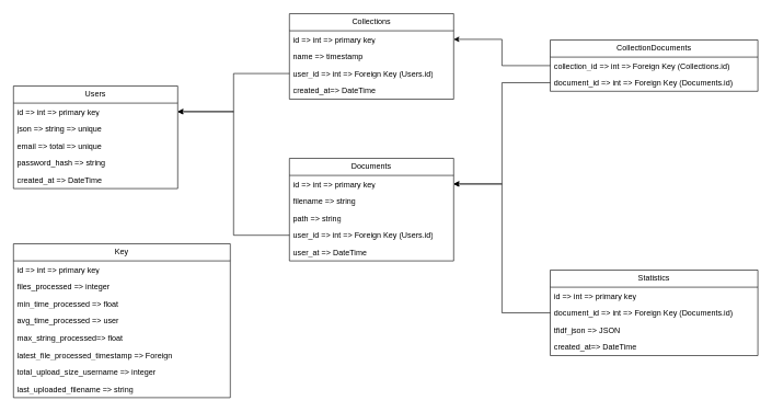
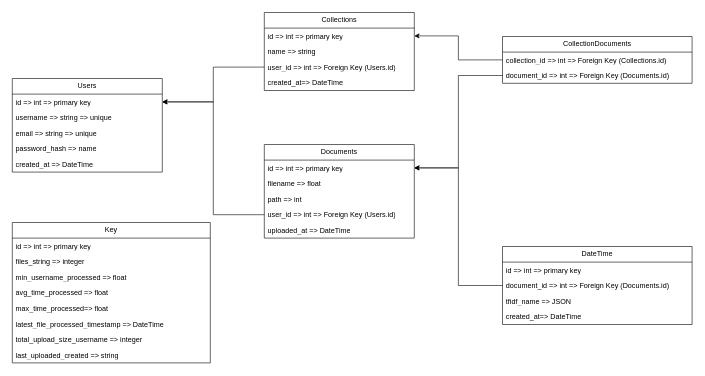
  <mxCell id="0" />
  <mxCell id="1" parent="0" />
  <mxCell id="2" value="Users" style="swimlane;fontStyle=0;childLayout=stackLayout;horizontal=1;startSize=26;fillColor=none;horizontalStack=0;resizeParent=1;resizeParentMax=0;resizeLast=0;collapsible=1;marginBottom=0;whiteSpace=wrap;html=1;" parent="1" vertex="1"><mxGeometry x="20" y="130" width="250" height="156" as="geometry" /></mxCell>
  <mxCell id="3" value="id =&amp;gt; int =&amp;gt; primary key" style="text;strokeColor=none;fillColor=none;align=left;verticalAlign=top;spacingLeft=4;spacingRight=4;overflow=hidden;rotatable=0;points=[[0,0.5],[1,0.5]];portConstraint=eastwest;whiteSpace=wrap;html=1;" parent="2" vertex="1"><mxGeometry y="26" width="250" height="26" as="geometry" /></mxCell>
- <mxCell id="4" value="json =&amp;gt; string =&amp;gt; unique" style="text;strokeColor=none;fillColor=none;align=left;verticalAlign=top;spacingLeft=4;spacingRight=4;overflow=hidden;rotatable=0;points=[[0,0.5],[1,0.5]];portConstraint=eastwest;whiteSpace=wrap;html=1;" parent="2" vertex="1"><mxGeometry y="52" width="250" height="26" as="geometry" /></mxCell>
- <mxCell id="5" value="email =&amp;gt; total =&amp;gt; unique" style="text;strokeColor=none;fillColor=none;align=left;verticalAlign=top;spacingLeft=4;spacingRight=4;overflow=hidden;rotatable=0;points=[[0,0.5],[1,0.5]];portConstraint=eastwest;whiteSpace=wrap;html=1;" parent="2" vertex="1"><mxGeometry y="78" width="250" height="26" as="geometry" /></mxCell>
- <mxCell id="6" value="password_hash =&amp;gt; string" style="text;strokeColor=none;fillColor=none;align=left;verticalAlign=top;spacingLeft=4;spacingRight=4;overflow=hidden;rotatable=0;points=[[0,0.5],[1,0.5]];portConstraint=eastwest;whiteSpace=wrap;html=1;" parent="2" vertex="1"><mxGeometry y="104" width="250" height="26" as="geometry" /></mxCell>
+ <mxCell id="4" value="username =&amp;gt; string =&amp;gt; unique" style="text;strokeColor=none;fillColor=none;align=left;verticalAlign=top;spacingLeft=4;spacingRight=4;overflow=hidden;rotatable=0;points=[[0,0.5],[1,0.5]];portConstraint=eastwest;whiteSpace=wrap;html=1;" parent="2" vertex="1"><mxGeometry y="52" width="250" height="26" as="geometry" /></mxCell>
+ <mxCell id="5" value="email =&amp;gt; string =&amp;gt; unique" style="text;strokeColor=none;fillColor=none;align=left;verticalAlign=top;spacingLeft=4;spacingRight=4;overflow=hidden;rotatable=0;points=[[0,0.5],[1,0.5]];portConstraint=eastwest;whiteSpace=wrap;html=1;" parent="2" vertex="1"><mxGeometry y="78" width="250" height="26" as="geometry" /></mxCell>
+ <mxCell id="6" value="password_hash =&amp;gt; name" style="text;strokeColor=none;fillColor=none;align=left;verticalAlign=top;spacingLeft=4;spacingRight=4;overflow=hidden;rotatable=0;points=[[0,0.5],[1,0.5]];portConstraint=eastwest;whiteSpace=wrap;html=1;" parent="2" vertex="1"><mxGeometry y="104" width="250" height="26" as="geometry" /></mxCell>
  <mxCell id="7" value="created_at =&amp;gt; DateTime" style="text;strokeColor=none;fillColor=none;align=left;verticalAlign=top;spacingLeft=4;spacingRight=4;overflow=hidden;rotatable=0;points=[[0,0.5],[1,0.5]];portConstraint=eastwest;whiteSpace=wrap;html=1;" parent="2" vertex="1"><mxGeometry y="130" width="250" height="26" as="geometry" /></mxCell>
  <mxCell id="8" value="Documents" style="swimlane;fontStyle=0;childLayout=stackLayout;horizontal=1;startSize=26;fillColor=none;horizontalStack=0;resizeParent=1;resizeParentMax=0;resizeLast=0;collapsible=1;marginBottom=0;whiteSpace=wrap;html=1;" parent="1" vertex="1"><mxGeometry x="440" y="240" width="250" height="156" as="geometry" /></mxCell>
  <mxCell id="9" value="id =&amp;gt; int =&amp;gt; primary key" style="text;strokeColor=none;fillColor=none;align=left;verticalAlign=top;spacingLeft=4;spacingRight=4;overflow=hidden;rotatable=0;points=[[0,0.5],[1,0.5]];portConstraint=eastwest;whiteSpace=wrap;html=1;" parent="8" vertex="1"><mxGeometry y="26" width="250" height="26" as="geometry" /></mxCell>
- <mxCell id="10" value="filename =&amp;gt; string" style="text;strokeColor=none;fillColor=none;align=left;verticalAlign=top;spacingLeft=4;spacingRight=4;overflow=hidden;rotatable=0;points=[[0,0.5],[1,0.5]];portConstraint=eastwest;whiteSpace=wrap;html=1;" parent="8" vertex="1"><mxGeometry y="52" width="250" height="26" as="geometry" /></mxCell>
- <mxCell id="11" value="path =&amp;gt; string" style="text;strokeColor=none;fillColor=none;align=left;verticalAlign=top;spacingLeft=4;spacingRight=4;overflow=hidden;rotatable=0;points=[[0,0.5],[1,0.5]];portConstraint=eastwest;whiteSpace=wrap;html=1;" parent="8" vertex="1"><mxGeometry y="78" width="250" height="26" as="geometry" /></mxCell>
+ <mxCell id="10" value="filename =&amp;gt; float" style="text;strokeColor=none;fillColor=none;align=left;verticalAlign=top;spacingLeft=4;spacingRight=4;overflow=hidden;rotatable=0;points=[[0,0.5],[1,0.5]];portConstraint=eastwest;whiteSpace=wrap;html=1;" parent="8" vertex="1"><mxGeometry y="52" width="250" height="26" as="geometry" /></mxCell>
+ <mxCell id="11" value="path =&amp;gt; int" style="text;strokeColor=none;fillColor=none;align=left;verticalAlign=top;spacingLeft=4;spacingRight=4;overflow=hidden;rotatable=0;points=[[0,0.5],[1,0.5]];portConstraint=eastwest;whiteSpace=wrap;html=1;" parent="8" vertex="1"><mxGeometry y="78" width="250" height="26" as="geometry" /></mxCell>
  <mxCell id="12" value="user_id =&amp;gt; int =&amp;gt; Foreign Key (Users.id)" style="text;strokeColor=none;fillColor=none;align=left;verticalAlign=top;spacingLeft=4;spacingRight=4;overflow=hidden;rotatable=0;points=[[0,0.5],[1,0.5]];portConstraint=eastwest;whiteSpace=wrap;html=1;" parent="8" vertex="1"><mxGeometry y="104" width="250" height="26" as="geometry" /></mxCell>
- <mxCell id="13" value="user_at =&amp;gt; DateTime" style="text;strokeColor=none;fillColor=none;align=left;verticalAlign=top;spacingLeft=4;spacingRight=4;overflow=hidden;rotatable=0;points=[[0,0.5],[1,0.5]];portConstraint=eastwest;whiteSpace=wrap;html=1;" parent="8" vertex="1"><mxGeometry y="130" width="250" height="26" as="geometry" /></mxCell>
+ <mxCell id="13" value="uploaded_at =&amp;gt; DateTime" style="text;strokeColor=none;fillColor=none;align=left;verticalAlign=top;spacingLeft=4;spacingRight=4;overflow=hidden;rotatable=0;points=[[0,0.5],[1,0.5]];portConstraint=eastwest;whiteSpace=wrap;html=1;" parent="8" vertex="1"><mxGeometry y="130" width="250" height="26" as="geometry" /></mxCell>
  <mxCell id="14" value="Collections" style="swimlane;fontStyle=0;childLayout=stackLayout;horizontal=1;startSize=26;fillColor=none;horizontalStack=0;resizeParent=1;resizeParentMax=0;resizeLast=0;collapsible=1;marginBottom=0;whiteSpace=wrap;html=1;" parent="1" vertex="1"><mxGeometry x="440" y="20" width="250" height="130" as="geometry" /></mxCell>
  <mxCell id="15" value="id =&amp;gt; int =&amp;gt; primary key" style="text;strokeColor=none;fillColor=none;align=left;verticalAlign=top;spacingLeft=4;spacingRight=4;overflow=hidden;rotatable=0;points=[[0,0.5],[1,0.5]];portConstraint=eastwest;whiteSpace=wrap;html=1;" parent="14" vertex="1"><mxGeometry y="26" width="250" height="26" as="geometry" /></mxCell>
- <mxCell id="16" value="name =&amp;gt; timestamp" style="text;strokeColor=none;fillColor=none;align=left;verticalAlign=top;spacingLeft=4;spacingRight=4;overflow=hidden;rotatable=0;points=[[0,0.5],[1,0.5]];portConstraint=eastwest;whiteSpace=wrap;html=1;" parent="14" vertex="1"><mxGeometry y="52" width="250" height="26" as="geometry" /></mxCell>
+ <mxCell id="16" value="name =&amp;gt; string" style="text;strokeColor=none;fillColor=none;align=left;verticalAlign=top;spacingLeft=4;spacingRight=4;overflow=hidden;rotatable=0;points=[[0,0.5],[1,0.5]];portConstraint=eastwest;whiteSpace=wrap;html=1;" parent="14" vertex="1"><mxGeometry y="52" width="250" height="26" as="geometry" /></mxCell>
  <mxCell id="17" value="user_id =&amp;gt; int =&amp;gt; Foreign Key (Users.id)" style="text;strokeColor=none;fillColor=none;align=left;verticalAlign=top;spacingLeft=4;spacingRight=4;overflow=hidden;rotatable=0;points=[[0,0.5],[1,0.5]];portConstraint=eastwest;whiteSpace=wrap;html=1;" parent="14" vertex="1"><mxGeometry y="78" width="250" height="26" as="geometry" /></mxCell>
  <mxCell id="18" value="created_at=&amp;gt; DateTime" style="text;strokeColor=none;fillColor=none;align=left;verticalAlign=top;spacingLeft=4;spacingRight=4;overflow=hidden;rotatable=0;points=[[0,0.5],[1,0.5]];portConstraint=eastwest;whiteSpace=wrap;html=1;" parent="14" vertex="1"><mxGeometry y="104" width="250" height="26" as="geometry" /></mxCell>
- <mxCell id="19" value="Statistics" style="swimlane;fontStyle=0;childLayout=stackLayout;horizontal=1;startSize=26;fillColor=none;horizontalStack=0;resizeParent=1;resizeParentMax=0;resizeLast=0;collapsible=1;marginBottom=0;whiteSpace=wrap;html=1;" parent="1" vertex="1"><mxGeometry x="837" y="410" width="316" height="130" as="geometry" /></mxCell>
+ <mxCell id="19" value="DateTime" style="swimlane;fontStyle=0;childLayout=stackLayout;horizontal=1;startSize=26;fillColor=none;horizontalStack=0;resizeParent=1;resizeParentMax=0;resizeLast=0;collapsible=1;marginBottom=0;whiteSpace=wrap;html=1;" parent="1" vertex="1"><mxGeometry x="837" y="410" width="316" height="130" as="geometry" /></mxCell>
  <mxCell id="20" value="id =&amp;gt; int =&amp;gt; primary key" style="text;strokeColor=none;fillColor=none;align=left;verticalAlign=top;spacingLeft=4;spacingRight=4;overflow=hidden;rotatable=0;points=[[0,0.5],[1,0.5]];portConstraint=eastwest;whiteSpace=wrap;html=1;" parent="19" vertex="1"><mxGeometry y="26" width="316" height="26" as="geometry" /></mxCell>
  <mxCell id="21" value="document_id =&amp;gt; int =&amp;gt; Foreign Key (Documents.id)" style="text;strokeColor=none;fillColor=none;align=left;verticalAlign=top;spacingLeft=4;spacingRight=4;overflow=hidden;rotatable=0;points=[[0,0.5],[1,0.5]];portConstraint=eastwest;whiteSpace=wrap;html=1;" parent="19" vertex="1"><mxGeometry y="52" width="316" height="26" as="geometry" /></mxCell>
- <mxCell id="22" value="tfidf_json =&amp;gt; JSON" style="text;strokeColor=none;fillColor=none;align=left;verticalAlign=top;spacingLeft=4;spacingRight=4;overflow=hidden;rotatable=0;points=[[0,0.5],[1,0.5]];portConstraint=eastwest;whiteSpace=wrap;html=1;" parent="19" vertex="1"><mxGeometry y="78" width="316" height="26" as="geometry" /></mxCell>
+ <mxCell id="22" value="tfidf_name =&amp;gt; JSON" style="text;strokeColor=none;fillColor=none;align=left;verticalAlign=top;spacingLeft=4;spacingRight=4;overflow=hidden;rotatable=0;points=[[0,0.5],[1,0.5]];portConstraint=eastwest;whiteSpace=wrap;html=1;" parent="19" vertex="1"><mxGeometry y="78" width="316" height="26" as="geometry" /></mxCell>
  <mxCell id="23" value="created_at=&amp;gt; DateTime" style="text;strokeColor=none;fillColor=none;align=left;verticalAlign=top;spacingLeft=4;spacingRight=4;overflow=hidden;rotatable=0;points=[[0,0.5],[1,0.5]];portConstraint=eastwest;whiteSpace=wrap;html=1;" parent="19" vertex="1"><mxGeometry y="104" width="316" height="26" as="geometry" /></mxCell>
  <mxCell id="24" style="edgeStyle=orthogonalEdgeStyle;rounded=0;orthogonalLoop=1;jettySize=auto;html=1;entryX=1;entryY=0.5;entryDx=0;entryDy=0;" parent="1" source="25" target="15" edge="1"><mxGeometry relative="1" as="geometry" /></mxCell>
  <mxCell id="25" value="CollectionDocuments" style="swimlane;fontStyle=0;childLayout=stackLayout;horizontal=1;startSize=26;fillColor=none;horizontalStack=0;resizeParent=1;resizeParentMax=0;resizeLast=0;collapsible=1;marginBottom=0;whiteSpace=wrap;html=1;" parent="1" vertex="1"><mxGeometry x="837" y="60" width="316" height="78" as="geometry" /></mxCell>
  <mxCell id="26" value="collection_id =&amp;gt; int =&amp;gt; Foreign Key (Collections.id)" style="text;strokeColor=none;fillColor=none;align=left;verticalAlign=top;spacingLeft=4;spacingRight=4;overflow=hidden;rotatable=0;points=[[0,0.5],[1,0.5]];portConstraint=eastwest;whiteSpace=wrap;html=1;" parent="25" vertex="1"><mxGeometry y="26" width="316" height="26" as="geometry" /></mxCell>
  <mxCell id="27" value="document_id =&amp;gt; int =&amp;gt; Foreign Key (Documents.id)" style="text;strokeColor=none;fillColor=none;align=left;verticalAlign=top;spacingLeft=4;spacingRight=4;overflow=hidden;rotatable=0;points=[[0,0.5],[1,0.5]];portConstraint=eastwest;whiteSpace=wrap;html=1;" parent="25" vertex="1"><mxGeometry y="52" width="316" height="26" as="geometry" /></mxCell>
  <mxCell id="28" style="edgeStyle=orthogonalEdgeStyle;rounded=0;orthogonalLoop=1;jettySize=auto;html=1;entryX=1;entryY=0.5;entryDx=0;entryDy=0;" parent="1" source="17" target="3" edge="1"><mxGeometry relative="1" as="geometry" /></mxCell>
  <mxCell id="29" style="edgeStyle=orthogonalEdgeStyle;rounded=0;orthogonalLoop=1;jettySize=auto;html=1;entryX=1;entryY=0.5;entryDx=0;entryDy=0;" parent="1" source="12" target="3" edge="1"><mxGeometry relative="1" as="geometry" /></mxCell>
  <mxCell id="30" style="edgeStyle=orthogonalEdgeStyle;rounded=0;orthogonalLoop=1;jettySize=auto;html=1;entryX=1;entryY=0.5;entryDx=0;entryDy=0;" parent="1" source="21" target="9" edge="1"><mxGeometry relative="1" as="geometry" /></mxCell>
  <mxCell id="31" style="edgeStyle=orthogonalEdgeStyle;rounded=0;orthogonalLoop=1;jettySize=auto;html=1;entryX=1;entryY=0.5;entryDx=0;entryDy=0;" parent="1" source="27" target="9" edge="1"><mxGeometry relative="1" as="geometry" /></mxCell>
  <mxCell id="32" value="Key" style="swimlane;fontStyle=0;childLayout=stackLayout;horizontal=1;startSize=26;fillColor=none;horizontalStack=0;resizeParent=1;resizeParentMax=0;resizeLast=0;collapsible=1;marginBottom=0;whiteSpace=wrap;html=1;" vertex="1" parent="1"><mxGeometry x="20" y="370" width="330" height="234" as="geometry" /></mxCell>
  <mxCell id="33" value="id =&amp;gt; int =&amp;gt; primary key" style="text;strokeColor=none;fillColor=none;align=left;verticalAlign=top;spacingLeft=4;spacingRight=4;overflow=hidden;rotatable=0;points=[[0,0.5],[1,0.5]];portConstraint=eastwest;whiteSpace=wrap;html=1;" vertex="1" parent="32"><mxGeometry y="26" width="330" height="26" as="geometry" /></mxCell>
- <mxCell id="34" value="files_processed =&amp;gt; integer" style="text;strokeColor=none;fillColor=none;align=left;verticalAlign=top;spacingLeft=4;spacingRight=4;overflow=hidden;rotatable=0;points=[[0,0.5],[1,0.5]];portConstraint=eastwest;whiteSpace=wrap;html=1;" vertex="1" parent="32"><mxGeometry y="52" width="330" height="26" as="geometry" /></mxCell>
- <mxCell id="35" value="min_time_processed =&amp;gt; float" style="text;strokeColor=none;fillColor=none;align=left;verticalAlign=top;spacingLeft=4;spacingRight=4;overflow=hidden;rotatable=0;points=[[0,0.5],[1,0.5]];portConstraint=eastwest;whiteSpace=wrap;html=1;" vertex="1" parent="32"><mxGeometry y="78" width="330" height="26" as="geometry" /></mxCell>
- <mxCell id="36" value="avg_time_processed =&amp;gt; user" style="text;strokeColor=none;fillColor=none;align=left;verticalAlign=top;spacingLeft=4;spacingRight=4;overflow=hidden;rotatable=0;points=[[0,0.5],[1,0.5]];portConstraint=eastwest;whiteSpace=wrap;html=1;" vertex="1" parent="32"><mxGeometry y="104" width="330" height="26" as="geometry" /></mxCell>
- <mxCell id="37" value="max_string_processed=&amp;gt; float" style="text;strokeColor=none;fillColor=none;align=left;verticalAlign=top;spacingLeft=4;spacingRight=4;overflow=hidden;rotatable=0;points=[[0,0.5],[1,0.5]];portConstraint=eastwest;whiteSpace=wrap;html=1;" vertex="1" parent="32"><mxGeometry y="130" width="330" height="26" as="geometry" /></mxCell>
- <mxCell id="38" value="latest_file_processed_timestamp&amp;nbsp;=&amp;gt; Foreign" style="text;strokeColor=none;fillColor=none;align=left;verticalAlign=top;spacingLeft=4;spacingRight=4;overflow=hidden;rotatable=0;points=[[0,0.5],[1,0.5]];portConstraint=eastwest;whiteSpace=wrap;html=1;" vertex="1" parent="32"><mxGeometry y="156" width="330" height="26" as="geometry" /></mxCell>
+ <mxCell id="34" value="files_string =&amp;gt; integer" style="text;strokeColor=none;fillColor=none;align=left;verticalAlign=top;spacingLeft=4;spacingRight=4;overflow=hidden;rotatable=0;points=[[0,0.5],[1,0.5]];portConstraint=eastwest;whiteSpace=wrap;html=1;" vertex="1" parent="32"><mxGeometry y="52" width="330" height="26" as="geometry" /></mxCell>
+ <mxCell id="35" value="min_username_processed =&amp;gt; float" style="text;strokeColor=none;fillColor=none;align=left;verticalAlign=top;spacingLeft=4;spacingRight=4;overflow=hidden;rotatable=0;points=[[0,0.5],[1,0.5]];portConstraint=eastwest;whiteSpace=wrap;html=1;" vertex="1" parent="32"><mxGeometry y="78" width="330" height="26" as="geometry" /></mxCell>
+ <mxCell id="36" value="avg_time_processed =&amp;gt; float" style="text;strokeColor=none;fillColor=none;align=left;verticalAlign=top;spacingLeft=4;spacingRight=4;overflow=hidden;rotatable=0;points=[[0,0.5],[1,0.5]];portConstraint=eastwest;whiteSpace=wrap;html=1;" vertex="1" parent="32"><mxGeometry y="104" width="330" height="26" as="geometry" /></mxCell>
+ <mxCell id="37" value="max_time_processed=&amp;gt; float" style="text;strokeColor=none;fillColor=none;align=left;verticalAlign=top;spacingLeft=4;spacingRight=4;overflow=hidden;rotatable=0;points=[[0,0.5],[1,0.5]];portConstraint=eastwest;whiteSpace=wrap;html=1;" vertex="1" parent="32"><mxGeometry y="130" width="330" height="26" as="geometry" /></mxCell>
+ <mxCell id="38" value="latest_file_processed_timestamp&amp;nbsp;=&amp;gt; DateTime" style="text;strokeColor=none;fillColor=none;align=left;verticalAlign=top;spacingLeft=4;spacingRight=4;overflow=hidden;rotatable=0;points=[[0,0.5],[1,0.5]];portConstraint=eastwest;whiteSpace=wrap;html=1;" vertex="1" parent="32"><mxGeometry y="156" width="330" height="26" as="geometry" /></mxCell>
  <mxCell id="39" value="total_upload_size_username =&amp;gt; integer" style="text;strokeColor=none;fillColor=none;align=left;verticalAlign=top;spacingLeft=4;spacingRight=4;overflow=hidden;rotatable=0;points=[[0,0.5],[1,0.5]];portConstraint=eastwest;whiteSpace=wrap;html=1;" vertex="1" parent="32"><mxGeometry y="182" width="330" height="26" as="geometry" /></mxCell>
- <mxCell id="40" value="last_uploaded_filename =&amp;gt; string" style="text;strokeColor=none;fillColor=none;align=left;verticalAlign=top;spacingLeft=4;spacingRight=4;overflow=hidden;rotatable=0;points=[[0,0.5],[1,0.5]];portConstraint=eastwest;whiteSpace=wrap;html=1;" vertex="1" parent="32"><mxGeometry y="208" width="330" height="26" as="geometry" /></mxCell>
+ <mxCell id="40" value="last_uploaded_created =&amp;gt; string" style="text;strokeColor=none;fillColor=none;align=left;verticalAlign=top;spacingLeft=4;spacingRight=4;overflow=hidden;rotatable=0;points=[[0,0.5],[1,0.5]];portConstraint=eastwest;whiteSpace=wrap;html=1;" vertex="1" parent="32"><mxGeometry y="208" width="330" height="26" as="geometry" /></mxCell>
